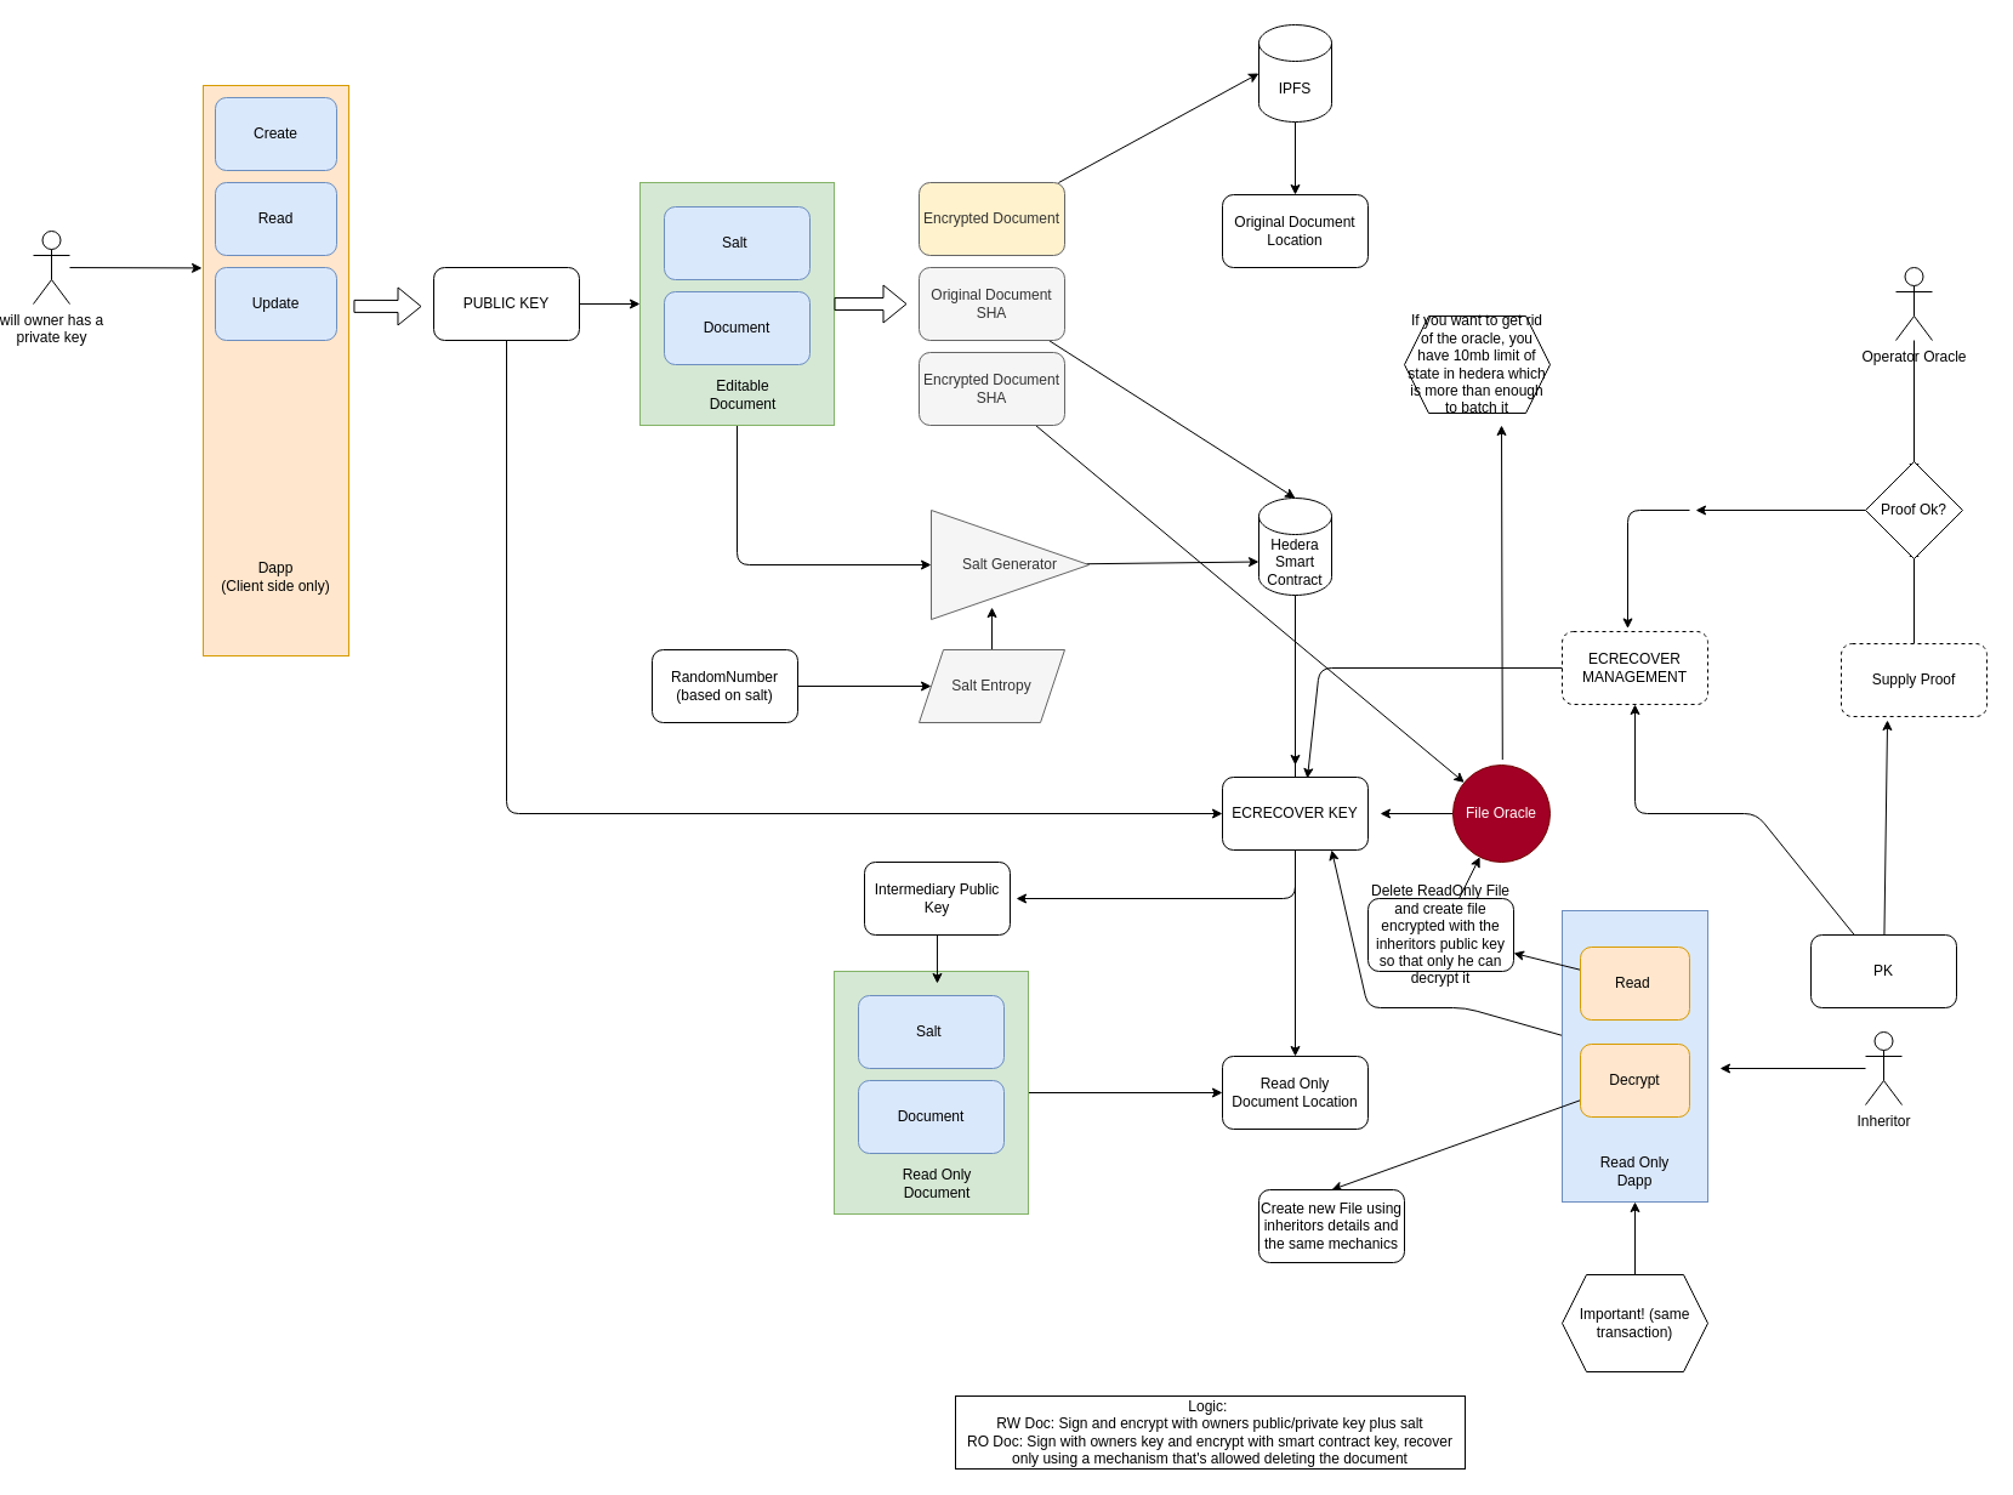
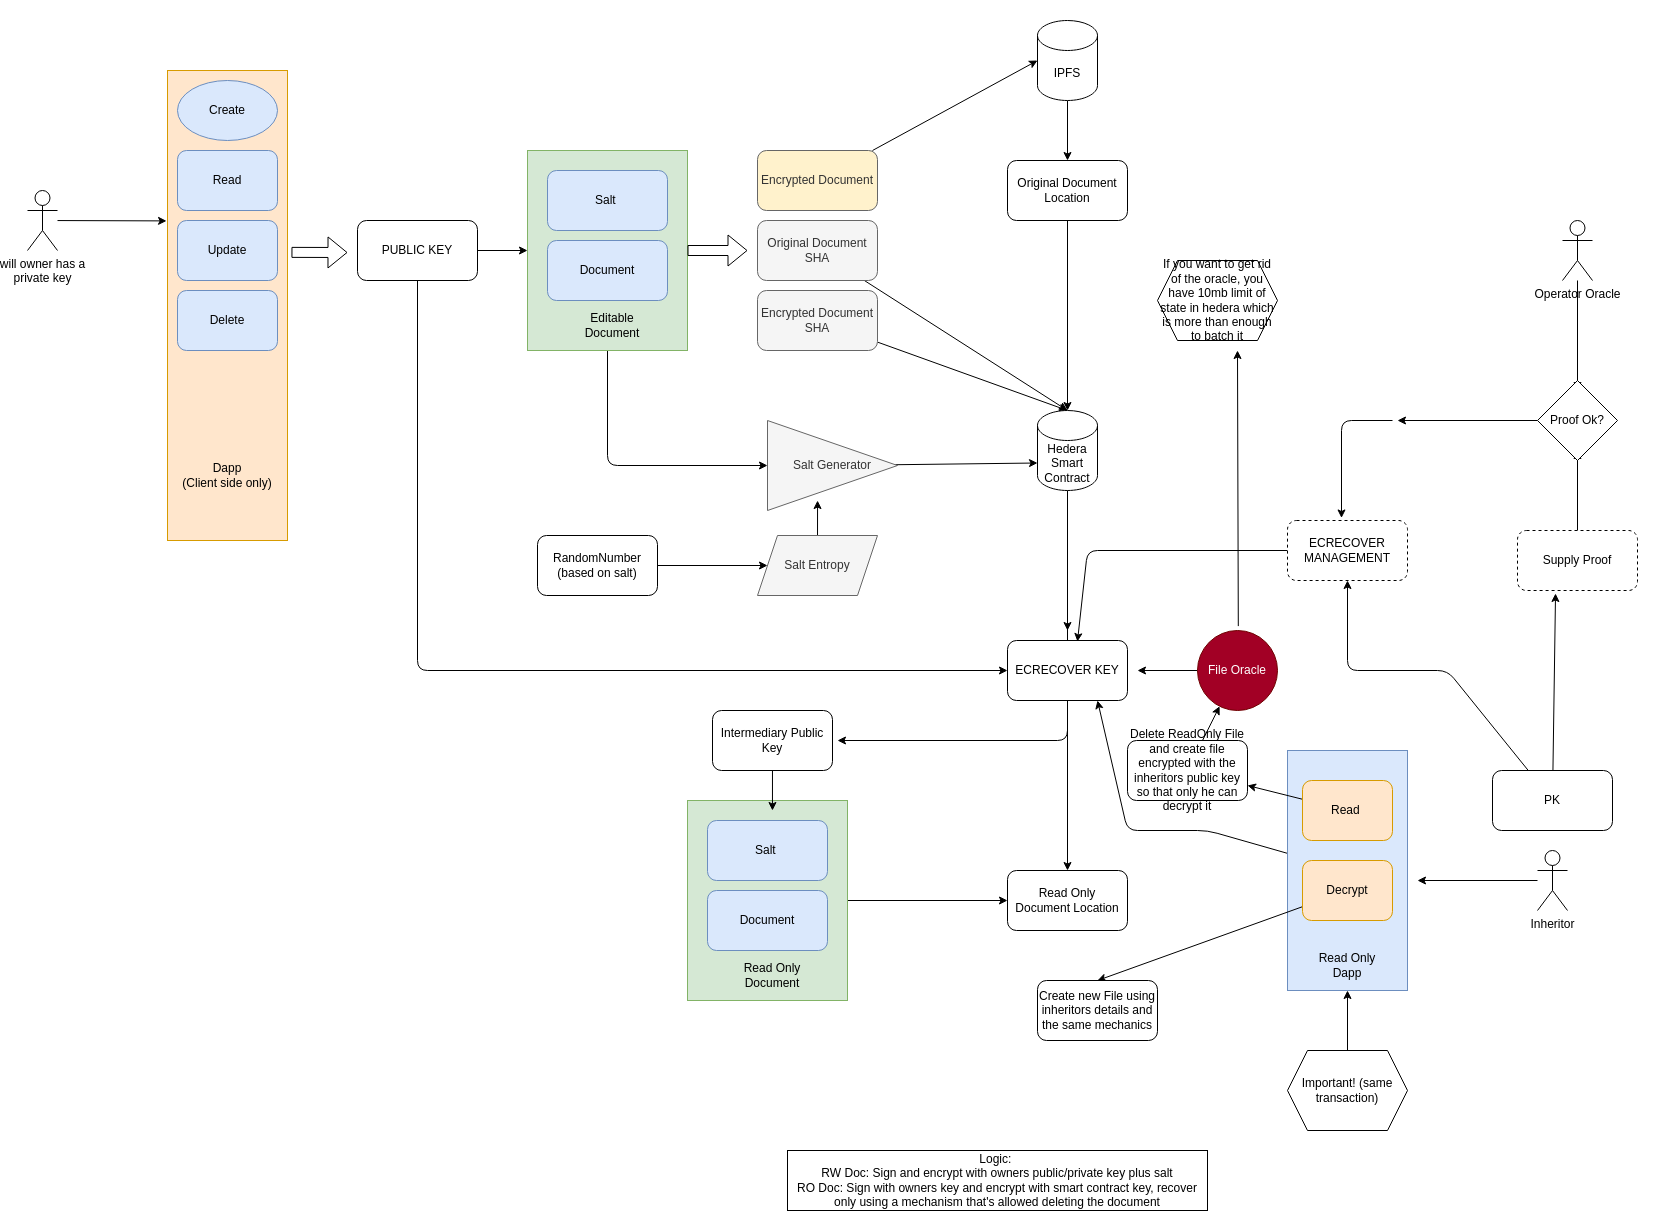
  <mxCell id="0" />
  <mxCell id="1" parent="0" />
  <mxCell id="2" style="edgeStyle=none;html=1;entryX=-0.008;entryY=0.32;entryDx=0;entryDy=0;entryPerimeter=0;" parent="1" source="3" target="4" edge="1"><mxGeometry relative="1" as="geometry" /></mxCell>
  <mxCell id="3" value="will owner has a &lt;br&gt;private key" style="shape=umlActor;verticalLabelPosition=bottom;verticalAlign=top;html=1;outlineConnect=0;" parent="1" vertex="1"><mxGeometry x="20" y="190" width="30" height="60" as="geometry" /></mxCell>
  <mxCell id="4" value="" style="rounded=0;whiteSpace=wrap;html=1;fillColor=#ffe6cc;strokeColor=#d79b00;" parent="1" vertex="1"><mxGeometry x="160" y="70" width="120" height="470" as="geometry" /></mxCell>
- <mxCell id="5" value="Create" style="rounded=1;whiteSpace=wrap;html=1;fillColor=#dae8fc;strokeColor=#6c8ebf;" parent="1" vertex="1"><mxGeometry x="170" y="80" width="100" height="60" as="geometry" /></mxCell>
+ <mxCell id="5" value="Create" style="ellipse;whiteSpace=wrap;html=1;fillColor=#dae8fc;strokeColor=#6c8ebf;" parent="1" vertex="1"><mxGeometry x="170" y="80" width="100" height="60" as="geometry" /></mxCell>
  <mxCell id="6" value="Read" style="rounded=1;whiteSpace=wrap;html=1;fillColor=#dae8fc;strokeColor=#6c8ebf;" parent="1" vertex="1"><mxGeometry x="170" y="150" width="100" height="60" as="geometry" /></mxCell>
  <mxCell id="7" value="Update" style="rounded=1;whiteSpace=wrap;html=1;fillColor=#dae8fc;strokeColor=#6c8ebf;" parent="1" vertex="1"><mxGeometry x="170" y="220" width="100" height="60" as="geometry" /></mxCell>
+ <mxCell id="8" value="Delete" style="rounded=1;whiteSpace=wrap;html=1;fillColor=#dae8fc;strokeColor=#6c8ebf;" parent="1" vertex="1"><mxGeometry x="170" y="290" width="100" height="60" as="geometry" /></mxCell>
  <mxCell id="9" value="Dapp &lt;br&gt;(Client side only)" style="text;html=1;strokeColor=none;fillColor=none;align=center;verticalAlign=middle;whiteSpace=wrap;rounded=0;" parent="1" vertex="1"><mxGeometry x="170" y="460" width="100" height="30" as="geometry" /></mxCell>
  <mxCell id="10" style="edgeStyle=none;html=1;entryX=0;entryY=0.5;entryDx=0;entryDy=0;" parent="1" source="12" target="14" edge="1"><mxGeometry relative="1" as="geometry" /></mxCell>
  <mxCell id="11" style="edgeStyle=none;html=1;entryX=0;entryY=0.5;entryDx=0;entryDy=0;" parent="1" source="12" target="43" edge="1"><mxGeometry relative="1" as="geometry"><mxPoint x="410" y="670" as="targetPoint" /><Array as="points"><mxPoint x="410" y="670" /></Array></mxGeometry></mxCell>
  <mxCell id="12" value="PUBLIC KEY" style="rounded=1;whiteSpace=wrap;html=1;" parent="1" vertex="1"><mxGeometry x="350" y="220" width="120" height="60" as="geometry" /></mxCell>
  <mxCell id="13" style="edgeStyle=none;html=1;entryX=0;entryY=0.5;entryDx=0;entryDy=0;" parent="1" source="14" target="32" edge="1"><mxGeometry relative="1" as="geometry"><Array as="points"><mxPoint x="600" y="465" /></Array></mxGeometry></mxCell>
  <mxCell id="14" value="" style="rounded=0;whiteSpace=wrap;html=1;fillColor=#d5e8d4;strokeColor=#82b366;" parent="1" vertex="1"><mxGeometry x="520" y="150" width="160" height="200" as="geometry" /></mxCell>
  <mxCell id="15" value="Salt&amp;nbsp;" style="rounded=1;whiteSpace=wrap;html=1;fillColor=#dae8fc;strokeColor=#6c8ebf;" parent="1" vertex="1"><mxGeometry x="540" y="170" width="120" height="60" as="geometry" /></mxCell>
  <mxCell id="16" value="Document" style="rounded=1;whiteSpace=wrap;html=1;fillColor=#dae8fc;strokeColor=#6c8ebf;" parent="1" vertex="1"><mxGeometry x="540" y="240" width="120" height="60" as="geometry" /></mxCell>
  <mxCell id="17" value="Editable Document" style="text;html=1;strokeColor=none;fillColor=none;align=center;verticalAlign=middle;whiteSpace=wrap;rounded=0;" parent="1" vertex="1"><mxGeometry x="560" y="310" width="90" height="30" as="geometry" /></mxCell>
  <mxCell id="18" style="edgeStyle=none;html=1;entryX=0;entryY=0.5;entryDx=0;entryDy=0;entryPerimeter=0;" parent="1" source="19" target="25" edge="1"><mxGeometry relative="1" as="geometry" /></mxCell>
  <mxCell id="19" value="Encrypted Document" style="rounded=1;whiteSpace=wrap;html=1;fillColor=#fff2cc;fontColor=#333333;strokeColor=#666666;" parent="1" vertex="1"><mxGeometry x="750" y="150" width="120" height="60" as="geometry" /></mxCell>
  <mxCell id="20" style="edgeStyle=none;html=1;entryX=0.5;entryY=0;entryDx=0;entryDy=0;entryPerimeter=0;" parent="1" source="21" target="30" edge="1"><mxGeometry relative="1" as="geometry" /></mxCell>
  <mxCell id="21" value="Original Document SHA" style="rounded=1;whiteSpace=wrap;html=1;fillColor=#f5f5f5;fontColor=#333333;strokeColor=#666666;" parent="1" vertex="1"><mxGeometry x="750" y="220" width="120" height="60" as="geometry" /></mxCell>
- <mxCell id="22" style="edgeStyle=none;html=1;" parent="1" source="23" target="49" edge="1"><mxGeometry relative="1" as="geometry" /></mxCell>
+ <mxCell id="22" style="edgeStyle=none;html=1;entryX=0.5;entryY=0;entryDx=0;entryDy=0;entryPerimeter=0;" parent="1" source="23" target="30" edge="1"><mxGeometry relative="1" as="geometry" /></mxCell>
  <mxCell id="23" value="Encrypted Document SHA" style="rounded=1;whiteSpace=wrap;html=1;fillColor=#f5f5f5;fontColor=#333333;strokeColor=#666666;" parent="1" vertex="1"><mxGeometry x="750" y="290" width="120" height="60" as="geometry" /></mxCell>
  <mxCell id="24" style="edgeStyle=none;html=1;entryX=0.5;entryY=0;entryDx=0;entryDy=0;" parent="1" source="25" target="27" edge="1"><mxGeometry relative="1" as="geometry" /></mxCell>
  <mxCell id="25" value="IPFS" style="shape=cylinder3;whiteSpace=wrap;html=1;boundedLbl=1;backgroundOutline=1;size=15;" parent="1" vertex="1"><mxGeometry x="1030" y="20" width="60" height="80" as="geometry" /></mxCell>
+ <mxCell id="26" style="edgeStyle=none;html=1;entryX=0.5;entryY=0;entryDx=0;entryDy=0;entryPerimeter=0;" parent="1" source="27" target="30" edge="1"><mxGeometry relative="1" as="geometry" /></mxCell>
  <mxCell id="27" value="Original Document Location" style="rounded=1;whiteSpace=wrap;html=1;" parent="1" vertex="1"><mxGeometry x="1000" y="160" width="120" height="60" as="geometry" /></mxCell>
  <mxCell id="28" style="edgeStyle=none;html=1;" parent="1" source="30" edge="1"><mxGeometry relative="1" as="geometry"><mxPoint x="1060" y="630" as="targetPoint" /></mxGeometry></mxCell>
  <mxCell id="29" style="edgeStyle=none;html=1;" parent="1" source="30" target="46" edge="1"><mxGeometry relative="1" as="geometry" /></mxCell>
  <mxCell id="30" value="Hedera Smart Contract" style="shape=cylinder3;whiteSpace=wrap;html=1;boundedLbl=1;backgroundOutline=1;size=15;" parent="1" vertex="1"><mxGeometry x="1030" y="410" width="60" height="80" as="geometry" /></mxCell>
  <mxCell id="31" style="edgeStyle=none;html=1;entryX=0;entryY=0;entryDx=0;entryDy=52.5;entryPerimeter=0;" parent="1" source="32" target="30" edge="1"><mxGeometry relative="1" as="geometry" /></mxCell>
  <mxCell id="32" value="Salt Generator" style="triangle;whiteSpace=wrap;html=1;fillColor=#f5f5f5;fontColor=#333333;strokeColor=#666666;" parent="1" vertex="1"><mxGeometry x="760" y="420" width="130" height="90" as="geometry" /></mxCell>
  <mxCell id="33" value="" style="shape=flexArrow;endArrow=classic;html=1;exitX=1;exitY=0.5;exitDx=0;exitDy=0;" parent="1" source="14" edge="1"><mxGeometry width="50" height="50" relative="1" as="geometry"><mxPoint x="670" y="560" as="sourcePoint" /><mxPoint x="740" y="250" as="targetPoint" /></mxGeometry></mxCell>
  <mxCell id="34" style="edgeStyle=none;html=1;entryX=0.385;entryY=0.889;entryDx=0;entryDy=0;entryPerimeter=0;" parent="1" source="35" target="32" edge="1"><mxGeometry relative="1" as="geometry" /></mxCell>
  <mxCell id="35" value="Salt Entropy" style="shape=parallelogram;perimeter=parallelogramPerimeter;whiteSpace=wrap;html=1;fixedSize=1;fillColor=#f5f5f5;fontColor=#333333;strokeColor=#666666;" parent="1" vertex="1"><mxGeometry x="750" y="535" width="120" height="60" as="geometry" /></mxCell>
  <mxCell id="36" style="edgeStyle=none;html=1;entryX=0;entryY=0.5;entryDx=0;entryDy=0;" parent="1" source="37" target="46" edge="1"><mxGeometry relative="1" as="geometry" /></mxCell>
  <mxCell id="37" value="" style="rounded=0;whiteSpace=wrap;html=1;fillColor=#d5e8d4;strokeColor=#82b366;" parent="1" vertex="1"><mxGeometry x="680" y="800" width="160" height="200" as="geometry" /></mxCell>
  <mxCell id="38" value="Salt&amp;nbsp;" style="rounded=1;whiteSpace=wrap;html=1;fillColor=#dae8fc;strokeColor=#6c8ebf;" parent="1" vertex="1"><mxGeometry x="700" y="820" width="120" height="60" as="geometry" /></mxCell>
  <mxCell id="39" value="Document" style="rounded=1;whiteSpace=wrap;html=1;fillColor=#dae8fc;strokeColor=#6c8ebf;" parent="1" vertex="1"><mxGeometry x="700" y="890" width="120" height="60" as="geometry" /></mxCell>
  <mxCell id="40" value="Read Only Document" style="text;html=1;strokeColor=none;fillColor=none;align=center;verticalAlign=middle;whiteSpace=wrap;rounded=0;" parent="1" vertex="1"><mxGeometry x="720" y="960" width="90" height="30" as="geometry" /></mxCell>
  <mxCell id="41" value="" style="shape=flexArrow;endArrow=classic;html=1;exitX=1.033;exitY=0.387;exitDx=0;exitDy=0;exitPerimeter=0;" parent="1" source="4" edge="1"><mxGeometry width="50" height="50" relative="1" as="geometry"><mxPoint x="570" y="590" as="sourcePoint" /><mxPoint x="340" y="252" as="targetPoint" /></mxGeometry></mxCell>
  <mxCell id="42" style="edgeStyle=none;html=1;" parent="1" source="43" edge="1"><mxGeometry relative="1" as="geometry"><mxPoint x="830" y="740" as="targetPoint" /><Array as="points"><mxPoint x="1060" y="740" /></Array></mxGeometry></mxCell>
  <mxCell id="43" value="ECRECOVER KEY" style="rounded=1;whiteSpace=wrap;html=1;" parent="1" vertex="1"><mxGeometry x="1000" y="640" width="120" height="60" as="geometry" /></mxCell>
  <mxCell id="44" style="edgeStyle=none;html=1;entryX=0.531;entryY=0.05;entryDx=0;entryDy=0;entryPerimeter=0;" parent="1" source="45" target="37" edge="1"><mxGeometry relative="1" as="geometry" /></mxCell>
  <mxCell id="45" value="Intermediary Public Key" style="rounded=1;whiteSpace=wrap;html=1;" parent="1" vertex="1"><mxGeometry x="705" y="710" width="120" height="60" as="geometry" /></mxCell>
  <mxCell id="46" value="Read Only &lt;br&gt;Document Location" style="rounded=1;whiteSpace=wrap;html=1;" parent="1" vertex="1"><mxGeometry x="1000" y="870" width="120" height="60" as="geometry" /></mxCell>
  <mxCell id="47" style="edgeStyle=none;html=1;" parent="1" source="49" edge="1"><mxGeometry relative="1" as="geometry"><mxPoint x="1130" y="670" as="targetPoint" /></mxGeometry></mxCell>
  <mxCell id="48" style="edgeStyle=none;html=1;exitX=0.51;exitY=-0.055;exitDx=0;exitDy=0;exitPerimeter=0;" parent="1" source="49" edge="1"><mxGeometry relative="1" as="geometry"><mxPoint x="1230" y="350" as="targetPoint" /></mxGeometry></mxCell>
  <mxCell id="49" value="File Oracle" style="ellipse;whiteSpace=wrap;html=1;aspect=fixed;fillColor=#a20025;fontColor=#ffffff;strokeColor=#6F0000;" parent="1" vertex="1"><mxGeometry x="1190" y="630" width="80" height="80" as="geometry" /></mxCell>
  <mxCell id="50" style="edgeStyle=none;html=1;entryX=0.75;entryY=1;entryDx=0;entryDy=0;" parent="1" source="51" target="43" edge="1"><mxGeometry relative="1" as="geometry"><Array as="points"><mxPoint x="1200" y="830" /><mxPoint x="1120" y="830" /></Array></mxGeometry></mxCell>
  <mxCell id="51" value="" style="rounded=0;whiteSpace=wrap;html=1;fillColor=#dae8fc;strokeColor=#6c8ebf;" parent="1" vertex="1"><mxGeometry x="1280" y="750" width="120" height="240" as="geometry" /></mxCell>
  <mxCell id="52" value="Read Only Dapp" style="text;html=1;strokeColor=none;fillColor=none;align=center;verticalAlign=middle;whiteSpace=wrap;rounded=0;" parent="1" vertex="1"><mxGeometry x="1310" y="950" width="60" height="30" as="geometry" /></mxCell>
  <mxCell id="53" style="edgeStyle=none;html=1;" parent="1" source="54" target="72" edge="1"><mxGeometry relative="1" as="geometry" /></mxCell>
  <mxCell id="54" value="Read&amp;nbsp;" style="rounded=1;whiteSpace=wrap;html=1;fillColor=#ffe6cc;strokeColor=#d79b00;" parent="1" vertex="1"><mxGeometry x="1295" y="780" width="90" height="60" as="geometry" /></mxCell>
  <mxCell id="55" style="edgeStyle=none;html=1;entryX=0.5;entryY=0;entryDx=0;entryDy=0;" parent="1" source="56" target="73" edge="1"><mxGeometry relative="1" as="geometry" /></mxCell>
  <mxCell id="56" value="Decrypt" style="rounded=1;whiteSpace=wrap;html=1;fillColor=#ffe6cc;strokeColor=#d79b00;" parent="1" vertex="1"><mxGeometry x="1295" y="860" width="90" height="60" as="geometry" /></mxCell>
  <mxCell id="57" style="edgeStyle=none;html=1;" parent="1" source="58" edge="1"><mxGeometry relative="1" as="geometry"><mxPoint x="1410" y="880" as="targetPoint" /></mxGeometry></mxCell>
  <mxCell id="58" value="Inheritor" style="shape=umlActor;verticalLabelPosition=bottom;verticalAlign=top;html=1;outlineConnect=0;" parent="1" vertex="1"><mxGeometry x="1530" y="850" width="30" height="60" as="geometry" /></mxCell>
  <mxCell id="59" style="edgeStyle=none;html=1;entryX=0.5;entryY=1;entryDx=0;entryDy=0;" parent="1" source="61" target="63" edge="1"><mxGeometry relative="1" as="geometry"><Array as="points"><mxPoint x="1440" y="670" /><mxPoint x="1340" y="670" /></Array></mxGeometry></mxCell>
  <mxCell id="60" style="edgeStyle=none;html=1;entryX=0.317;entryY=1.05;entryDx=0;entryDy=0;entryPerimeter=0;" parent="1" source="61" target="67" edge="1"><mxGeometry relative="1" as="geometry" /></mxCell>
  <mxCell id="61" value="PK" style="rounded=1;whiteSpace=wrap;html=1;" parent="1" vertex="1"><mxGeometry x="1485" y="770" width="120" height="60" as="geometry" /></mxCell>
  <mxCell id="62" style="edgeStyle=none;html=1;entryX=0.583;entryY=0.017;entryDx=0;entryDy=0;entryPerimeter=0;" parent="1" source="63" target="43" edge="1"><mxGeometry relative="1" as="geometry"><Array as="points"><mxPoint x="1080" y="550" /></Array></mxGeometry></mxCell>
  <mxCell id="63" value="ECRECOVER MANAGEMENT" style="rounded=1;whiteSpace=wrap;html=1;dashed=1;" parent="1" vertex="1"><mxGeometry x="1280" y="520" width="120" height="60" as="geometry" /></mxCell>
  <mxCell id="64" style="edgeStyle=none;html=1;" parent="1" source="65" edge="1"><mxGeometry relative="1" as="geometry"><mxPoint x="1570" y="390" as="targetPoint" /></mxGeometry></mxCell>
  <mxCell id="65" value="Operator Oracle" style="shape=umlActor;verticalLabelPosition=bottom;verticalAlign=top;html=1;outlineConnect=0;" parent="1" vertex="1"><mxGeometry x="1555" y="220" width="30" height="60" as="geometry" /></mxCell>
  <mxCell id="66" style="edgeStyle=none;html=1;entryX=0.5;entryY=1;entryDx=0;entryDy=0;" parent="1" source="67" edge="1"><mxGeometry relative="1" as="geometry"><mxPoint x="1570" y="450" as="targetPoint" /></mxGeometry></mxCell>
  <mxCell id="67" value="Supply Proof" style="rounded=1;whiteSpace=wrap;html=1;dashed=1;" parent="1" vertex="1"><mxGeometry x="1510" y="530" width="120" height="60" as="geometry" /></mxCell>
  <mxCell id="68" style="edgeStyle=none;html=1;" parent="1" source="69" edge="1"><mxGeometry relative="1" as="geometry"><mxPoint x="1390" y="420" as="targetPoint" /></mxGeometry></mxCell>
  <mxCell id="69" value="Proof Ok?" style="rhombus;whiteSpace=wrap;html=1;" parent="1" vertex="1"><mxGeometry x="1530" y="380" width="80" height="80" as="geometry" /></mxCell>
  <mxCell id="70" style="edgeStyle=none;html=1;entryX=0.45;entryY=-0.042;entryDx=0;entryDy=0;entryPerimeter=0;" parent="1" target="63" edge="1"><mxGeometry relative="1" as="geometry"><Array as="points"><mxPoint x="1334" y="420" /></Array><mxPoint x="1385" y="420" as="sourcePoint" /></mxGeometry></mxCell>
  <mxCell id="71" style="edgeStyle=none;html=1;" parent="1" source="72" target="49" edge="1"><mxGeometry relative="1" as="geometry" /></mxCell>
  <mxCell id="72" value="Delete ReadOnly File&lt;br&gt;and create file encrypted with the inheritors public key so that only he can decrypt it" style="rounded=1;whiteSpace=wrap;html=1;" parent="1" vertex="1"><mxGeometry x="1120" y="740" width="120" height="60" as="geometry" /></mxCell>
  <mxCell id="73" value="Create new File using inheritors details and the same mechanics" style="rounded=1;whiteSpace=wrap;html=1;" parent="1" vertex="1"><mxGeometry x="1030" y="980" width="120" height="60" as="geometry" /></mxCell>
  <mxCell id="74" style="edgeStyle=none;html=1;entryX=0.5;entryY=1;entryDx=0;entryDy=0;" parent="1" source="75" target="51" edge="1"><mxGeometry relative="1" as="geometry" /></mxCell>
  <mxCell id="75" value="Important! (same transaction)" style="shape=hexagon;perimeter=hexagonPerimeter2;whiteSpace=wrap;html=1;fixedSize=1;" parent="1" vertex="1"><mxGeometry x="1280" y="1050" width="120" height="80" as="geometry" /></mxCell>
  <mxCell id="76" value="Logic:&amp;nbsp;&lt;br&gt;RW Doc: Sign and encrypt with owners public/private key plus salt&lt;br&gt;RO Doc: Sign with owners key and encrypt with smart contract key, recover only using a mechanism that's allowed deleting the document" style="rounded=0;whiteSpace=wrap;html=1;" parent="1" vertex="1"><mxGeometry x="780" y="1150" width="420" height="60" as="geometry" /></mxCell>
  <mxCell id="77" value="If you want to get rid of the oracle, you have 10mb limit of state in hedera which is more than enough to batch it" style="shape=hexagon;perimeter=hexagonPerimeter2;whiteSpace=wrap;html=1;fixedSize=1;" parent="1" vertex="1"><mxGeometry x="1150" y="260" width="120" height="80" as="geometry" /></mxCell>
  <mxCell id="78" style="edgeStyle=none;html=1;" edge="1" parent="1" source="79" target="35"><mxGeometry relative="1" as="geometry" /></mxCell>
  <mxCell id="79" value="RandomNumber&lt;br&gt;(based on salt)" style="rounded=1;whiteSpace=wrap;html=1;" vertex="1" parent="1"><mxGeometry x="530" y="535" width="120" height="60" as="geometry" /></mxCell>
